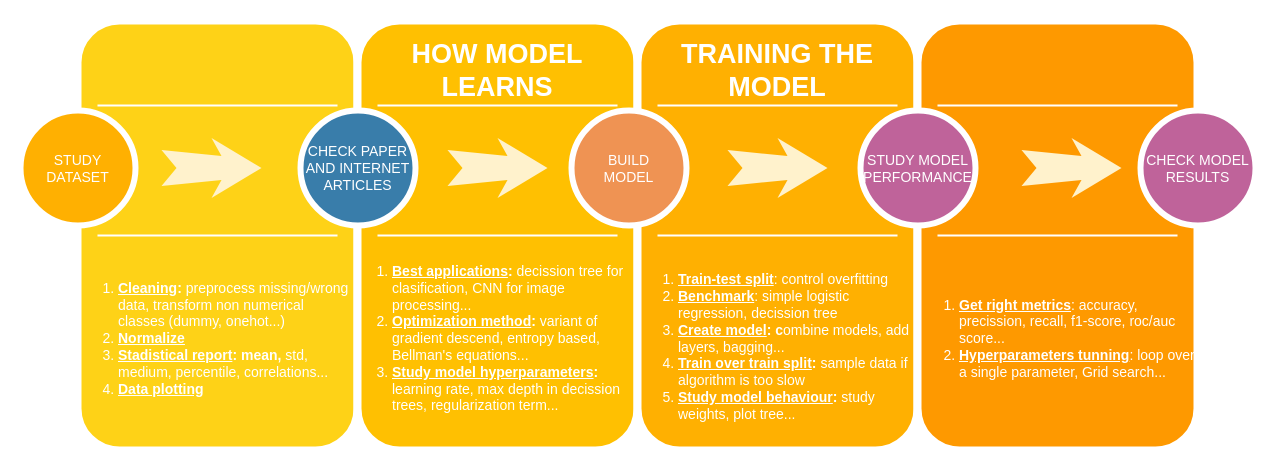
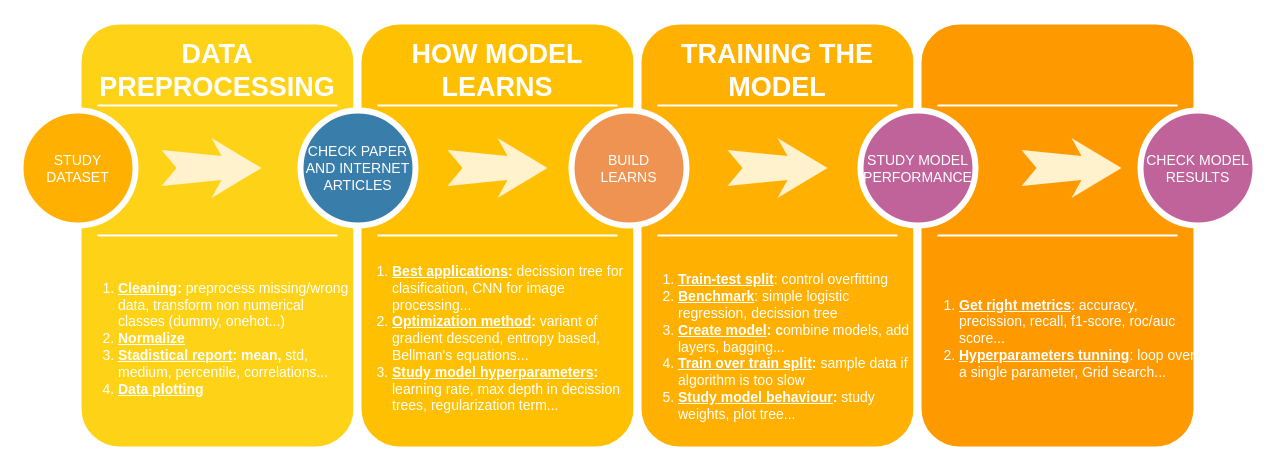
  <mxCell id="0" />
  <mxCell id="1" parent="0" />
  <mxCell id="2" value="" style="whiteSpace=wrap;html=1;rounded=1;shadow=0;strokeWidth=8;fontSize=20;align=center;fillColor=#FED217;strokeColor=#FFFFFF;" parent="1" vertex="1"><mxGeometry x="77" y="20" width="280" height="430" as="geometry" /></mxCell>
+ <mxCell id="3" value="DATA PREPROCESSING" style="text;html=1;strokeColor=none;fillColor=none;align=center;verticalAlign=middle;whiteSpace=wrap;rounded=0;shadow=0;fontSize=27;fontColor=#FFFFFF;fontStyle=1" parent="1" vertex="1"><mxGeometry x="77" y="40" width="280" height="60" as="geometry" /></mxCell>
  <mxCell id="4" value="&lt;div&gt;&lt;ol&gt;&lt;li style=&quot;text-align: left&quot;&gt;&lt;b&gt;&lt;u&gt;Cleaning&lt;/u&gt;:&lt;/b&gt; preprocess missing/wrong data, transform non numerical classes (dummy, onehot...)&lt;/li&gt;&lt;li style=&quot;text-align: left&quot;&gt;&lt;b&gt;&lt;u&gt;Normalize&lt;/u&gt;&lt;/b&gt;&lt;/li&gt;&lt;li style=&quot;text-align: left&quot;&gt;&lt;b&gt;&lt;u&gt;Stadistical report&lt;/u&gt;:&amp;nbsp;mean,&lt;/b&gt; std, medium, percentile, correlations...&lt;/li&gt;&lt;li style=&quot;text-align: left&quot;&gt;&lt;b&gt;&lt;u&gt;Data plotting&lt;/u&gt;&lt;/b&gt;&lt;/li&gt;&lt;/ol&gt;&lt;/div&gt;" style="text;html=1;strokeColor=none;fillColor=none;align=center;verticalAlign=middle;whiteSpace=wrap;rounded=0;shadow=0;fontSize=14;fontColor=#FFFFFF;" parent="1" vertex="1"><mxGeometry x="77" y="245" width="274" height="185" as="geometry" /></mxCell>
  <mxCell id="5" value="" style="line;strokeWidth=2;html=1;rounded=0;shadow=0;fontSize=27;align=center;fillColor=none;strokeColor=#FFFFFF;" parent="1" vertex="1"><mxGeometry x="97" y="100" width="240" height="10" as="geometry" /></mxCell>
  <mxCell id="6" value="" style="line;strokeWidth=2;html=1;rounded=0;shadow=0;fontSize=27;align=center;fillColor=none;strokeColor=#FFFFFF;" parent="1" vertex="1"><mxGeometry x="97" y="230" width="240" height="10" as="geometry" /></mxCell>
  <mxCell id="7" value="STUDY DATASET" style="ellipse;whiteSpace=wrap;html=1;rounded=0;shadow=0;strokeWidth=6;fontSize=14;align=center;fillColor=#ffb001;strokeColor=#FFFFFF;fontColor=#FFFFFF;" parent="1" vertex="1"><mxGeometry x="20" y="110" width="115" height="115" as="geometry" /></mxCell>
  <mxCell id="8" value="" style="html=1;shadow=0;dashed=0;align=center;verticalAlign=middle;shape=mxgraph.arrows2.stylisedArrow;dy=0.6;dx=40;notch=15;feather=0.4;rounded=0;strokeWidth=1;fontSize=27;strokeColor=none;fillColor=#fff2cc;" parent="1" vertex="1"><mxGeometry x="161" y="137.5" width="100" height="60" as="geometry" /></mxCell>
  <mxCell id="9" value="" style="whiteSpace=wrap;html=1;rounded=1;shadow=0;strokeWidth=8;fontSize=20;align=center;fillColor=#FFC001;strokeColor=#FFFFFF;" parent="1" vertex="1"><mxGeometry x="357" y="20" width="280" height="430" as="geometry" /></mxCell>
  <mxCell id="10" value="HOW MODEL LEARNS" style="text;html=1;strokeColor=none;fillColor=none;align=center;verticalAlign=middle;whiteSpace=wrap;rounded=0;shadow=0;fontSize=27;fontColor=#FFFFFF;fontStyle=1" parent="1" vertex="1"><mxGeometry x="357" y="40" width="280" height="60" as="geometry" /></mxCell>
  <mxCell id="11" value="" style="line;strokeWidth=2;html=1;rounded=0;shadow=0;fontSize=27;align=center;fillColor=none;strokeColor=#FFFFFF;" parent="1" vertex="1"><mxGeometry x="377" y="100" width="240" height="10" as="geometry" /></mxCell>
  <mxCell id="12" value="" style="line;strokeWidth=2;html=1;rounded=0;shadow=0;fontSize=27;align=center;fillColor=none;strokeColor=#FFFFFF;" parent="1" vertex="1"><mxGeometry x="377" y="230" width="240" height="10" as="geometry" /></mxCell>
  <mxCell id="13" value="CHECK PAPER AND INTERNET ARTICLES" style="ellipse;whiteSpace=wrap;html=1;rounded=0;shadow=0;strokeWidth=6;fontSize=14;align=center;fillColor=#397DAA;strokeColor=#FFFFFF;fontColor=#FFFFFF;" parent="1" vertex="1"><mxGeometry x="300" y="110" width="115" height="115" as="geometry" /></mxCell>
  <mxCell id="14" value="" style="html=1;shadow=0;dashed=0;align=center;verticalAlign=middle;shape=mxgraph.arrows2.stylisedArrow;dy=0.6;dx=40;notch=15;feather=0.4;rounded=0;strokeWidth=1;fontSize=27;strokeColor=none;fillColor=#fff2cc;" parent="1" vertex="1"><mxGeometry x="447" y="137.5" width="100" height="60" as="geometry" /></mxCell>
  <mxCell id="15" value="" style="whiteSpace=wrap;html=1;rounded=1;shadow=0;strokeWidth=8;fontSize=20;align=center;fillColor=#FFB001;strokeColor=#FFFFFF;" parent="1" vertex="1"><mxGeometry x="637" y="20" width="280" height="430" as="geometry" /></mxCell>
  <mxCell id="16" value="TRAINING THE MODEL" style="text;html=1;strokeColor=none;fillColor=none;align=center;verticalAlign=middle;whiteSpace=wrap;rounded=0;shadow=0;fontSize=27;fontColor=#FFFFFF;fontStyle=1" parent="1" vertex="1"><mxGeometry x="637" y="40" width="280" height="60" as="geometry" /></mxCell>
  <mxCell id="17" value="&lt;div style=&quot;text-align: left&quot;&gt;&lt;br&gt;&lt;/div&gt;&lt;ol&gt;&lt;li style=&quot;text-align: left&quot;&gt;&lt;b&gt;&lt;u&gt;Train-test split&lt;/u&gt;&lt;/b&gt;: control overfitting&lt;/li&gt;&lt;li style=&quot;text-align: left&quot;&gt;&lt;b&gt;&lt;u&gt;Benchmark&lt;/u&gt;&lt;/b&gt;: simple logistic regression, decission tree&lt;/li&gt;&lt;li style=&quot;text-align: left&quot;&gt;&lt;u style=&quot;font-weight: bold&quot;&gt;Create model&lt;/u&gt;&lt;span style=&quot;font-weight: bold&quot;&gt;:&lt;/span&gt;&lt;span style=&quot;font-weight: bold&quot;&gt;&amp;nbsp;c&lt;/span&gt;ombine models, add layers, bagging...&lt;/li&gt;&lt;li style=&quot;text-align: left&quot;&gt;&lt;u style=&quot;font-weight: bold&quot;&gt;Train over train split&lt;/u&gt;&lt;span style=&quot;font-weight: bold&quot;&gt;:&lt;/span&gt;&amp;nbsp;sample data if algorithm is too slow&lt;br&gt;&lt;/li&gt;&lt;li style=&quot;text-align: left&quot;&gt;&lt;u style=&quot;font-weight: bold&quot;&gt;Study model behaviour&lt;/u&gt;&lt;span style=&quot;font-weight: bold&quot;&gt;:&lt;/span&gt; study weights, plot tree...&lt;/li&gt;&lt;/ol&gt;" style="text;html=1;strokeColor=none;fillColor=none;align=center;verticalAlign=middle;whiteSpace=wrap;rounded=0;shadow=0;fontSize=14;fontColor=#FFFFFF;" parent="1" vertex="1"><mxGeometry x="637" y="245" width="280" height="185" as="geometry" /></mxCell>
  <mxCell id="18" value="" style="line;strokeWidth=2;html=1;rounded=0;shadow=0;fontSize=27;align=center;fillColor=none;strokeColor=#FFFFFF;" parent="1" vertex="1"><mxGeometry x="657" y="100" width="240" height="10" as="geometry" /></mxCell>
  <mxCell id="19" value="" style="line;strokeWidth=2;html=1;rounded=0;shadow=0;fontSize=27;align=center;fillColor=none;strokeColor=#FFFFFF;" parent="1" vertex="1"><mxGeometry x="657" y="230" width="240" height="10" as="geometry" /></mxCell>
- <mxCell id="20" value="BUILD &lt;br&gt;MODEL" style="ellipse;whiteSpace=wrap;html=1;rounded=0;shadow=0;strokeWidth=6;fontSize=14;align=center;fillColor=#EF9353;strokeColor=#FFFFFF;fontColor=#FFFFFF;" parent="1" vertex="1"><mxGeometry x="571" y="110" width="115" height="115" as="geometry" /></mxCell>
+ <mxCell id="20" value="BUILD &lt;br&gt;LEARNS" style="ellipse;whiteSpace=wrap;html=1;rounded=0;shadow=0;strokeWidth=6;fontSize=14;align=center;fillColor=#EF9353;strokeColor=#FFFFFF;fontColor=#FFFFFF;" parent="1" vertex="1"><mxGeometry x="571" y="110" width="115" height="115" as="geometry" /></mxCell>
  <mxCell id="21" value="" style="html=1;shadow=0;dashed=0;align=center;verticalAlign=middle;shape=mxgraph.arrows2.stylisedArrow;dy=0.6;dx=40;notch=15;feather=0.4;rounded=0;strokeWidth=1;fontSize=27;strokeColor=none;fillColor=#fff2cc;" parent="1" vertex="1"><mxGeometry x="727" y="137.5" width="100" height="60" as="geometry" /></mxCell>
  <mxCell id="22" value="" style="whiteSpace=wrap;html=1;rounded=1;shadow=0;strokeWidth=8;fontSize=20;align=center;fillColor=#FE9900;strokeColor=#FFFFFF;" parent="1" vertex="1"><mxGeometry x="917" y="20" width="280" height="430" as="geometry" /></mxCell>
  <mxCell id="23" value="&lt;div&gt;&lt;ol&gt;&lt;li&gt;&lt;b&gt;&lt;u&gt;Get right metrics&lt;/u&gt;&lt;/b&gt;: accuracy, precission, recall, f1-score, roc/auc score...&lt;/li&gt;&lt;li&gt;&lt;b&gt;&lt;u&gt;Hyperparameters tunning&lt;/u&gt;&lt;/b&gt;: loop over a single parameter, Grid search...&lt;/li&gt;&lt;/ol&gt;&lt;/div&gt;" style="text;html=1;strokeColor=none;fillColor=none;align=left;verticalAlign=middle;whiteSpace=wrap;rounded=0;shadow=0;fontSize=14;fontColor=#FFFFFF;" parent="1" vertex="1"><mxGeometry x="917" y="245" width="280" height="185" as="geometry" /></mxCell>
  <mxCell id="24" value="" style="line;strokeWidth=2;html=1;rounded=0;shadow=0;fontSize=27;align=center;fillColor=none;strokeColor=#FFFFFF;" parent="1" vertex="1"><mxGeometry x="937" y="100" width="240" height="10" as="geometry" /></mxCell>
  <mxCell id="25" value="" style="line;strokeWidth=2;html=1;rounded=0;shadow=0;fontSize=27;align=center;fillColor=none;strokeColor=#FFFFFF;" parent="1" vertex="1"><mxGeometry x="937" y="230" width="240" height="10" as="geometry" /></mxCell>
  <mxCell id="26" value="STUDY MODEL PERFORMANCE" style="ellipse;whiteSpace=wrap;html=1;rounded=0;shadow=0;strokeWidth=6;fontSize=14;align=center;fillColor=#bf639a;strokeColor=#FFFFFF;fontColor=#FFFFFF;" parent="1" vertex="1"><mxGeometry x="860" y="110" width="115" height="115" as="geometry" /></mxCell>
  <mxCell id="27" value="" style="html=1;shadow=0;dashed=0;align=center;verticalAlign=middle;shape=mxgraph.arrows2.stylisedArrow;dy=0.6;dx=40;notch=15;feather=0.4;rounded=0;strokeWidth=1;fontSize=27;strokeColor=none;fillColor=#fff2cc;" parent="1" vertex="1"><mxGeometry x="1021" y="137.5" width="100" height="60" as="geometry" /></mxCell>
  <mxCell id="28" value="CHECK MODEL RESULTS" style="ellipse;whiteSpace=wrap;html=1;rounded=0;shadow=0;strokeWidth=6;fontSize=14;align=center;fillColor=#BF639A;strokeColor=#FFFFFF;fontColor=#FFFFFF;" parent="1" vertex="1"><mxGeometry x="1140" y="110" width="115" height="115" as="geometry" /></mxCell>
  <mxCell id="29" value="&lt;ol&gt;&lt;li style=&quot;text-align: left&quot;&gt;&lt;b&gt;&lt;u&gt;Best applications&lt;/u&gt;:&lt;/b&gt;&amp;nbsp;decission tree for clasification, CNN for image processing...&lt;/li&gt;&lt;li style=&quot;text-align: left&quot;&gt;&lt;b&gt;&lt;u&gt;Optimization method&lt;/u&gt;:&lt;/b&gt;&amp;nbsp;variant of gradient descend, entropy based, Bellman's equations...&lt;br&gt;&lt;/li&gt;&lt;li style=&quot;text-align: left&quot;&gt;&lt;b&gt;&lt;u&gt;Study model hyperparameters&lt;/u&gt;: &lt;/b&gt;learning rate, max depth in decission trees, regularization term...&lt;/li&gt;&lt;/ol&gt;" style="text;html=1;strokeColor=none;fillColor=none;align=center;verticalAlign=middle;whiteSpace=wrap;rounded=0;shadow=0;fontSize=14;fontColor=#FFFFFF;" vertex="1" parent="1"><mxGeometry x="351" y="245" width="280" height="185" as="geometry" /></mxCell>
